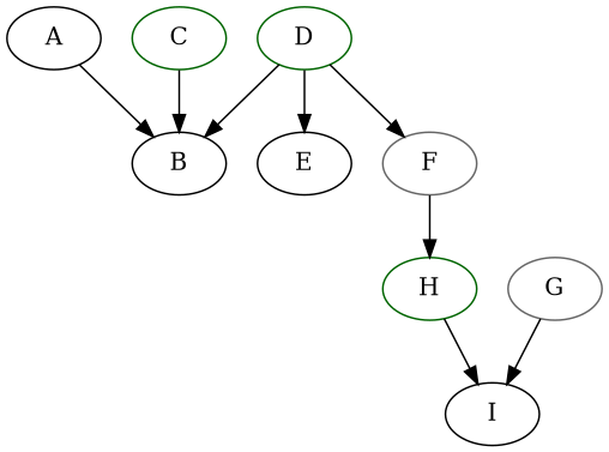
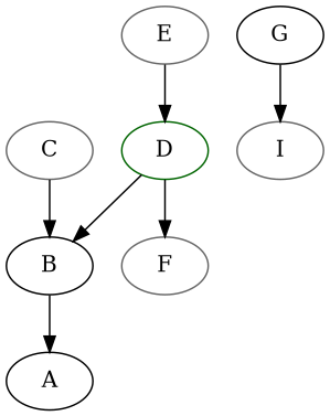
  strict digraph {
    node [color=black]
    A
    B
    D [color=darkgreen]
-   E
+   E [color=gray40]
    F [color=gray40]
-   C [color=darkgreen]
-   H [color=darkgreen]
-   G [color=gray40]
-   I
-   A -> B
+   C [color=gray40]
+   G
+   I [color=gray40]
+   B -> A
    D -> B
-   D -> E
+   E -> D
    D -> F
-   F -> H
    C -> B
-   H -> I
    G -> I
  }
